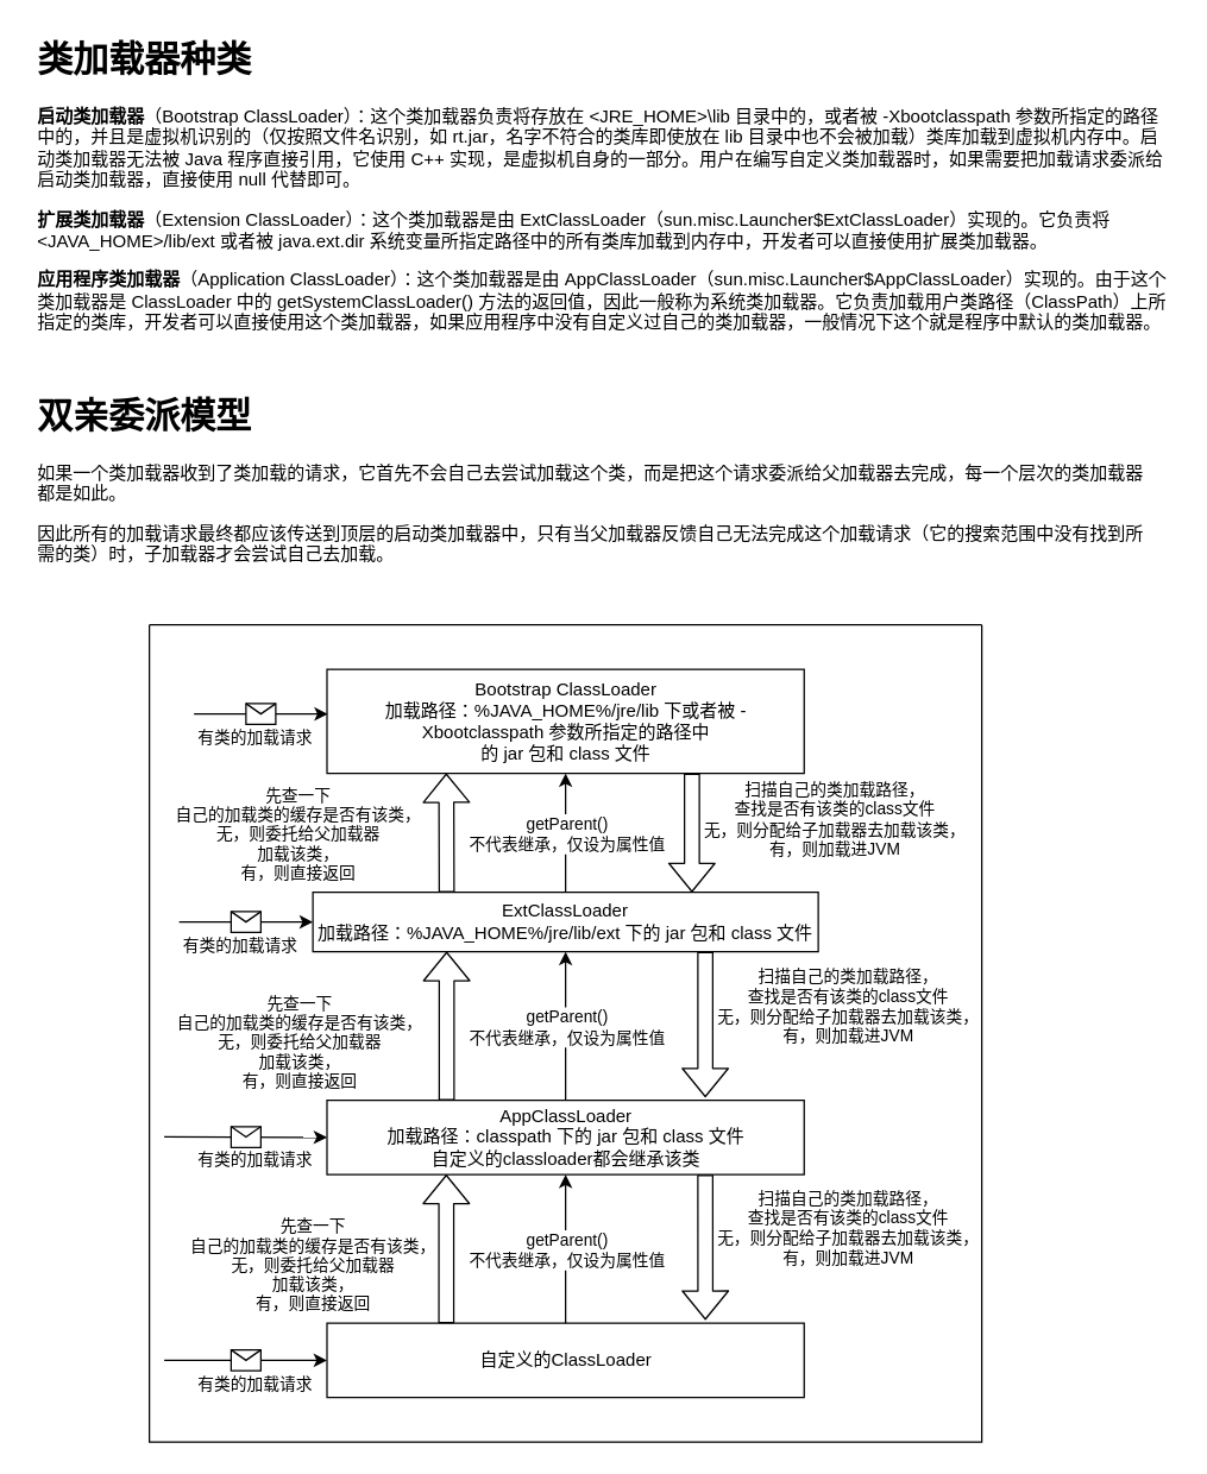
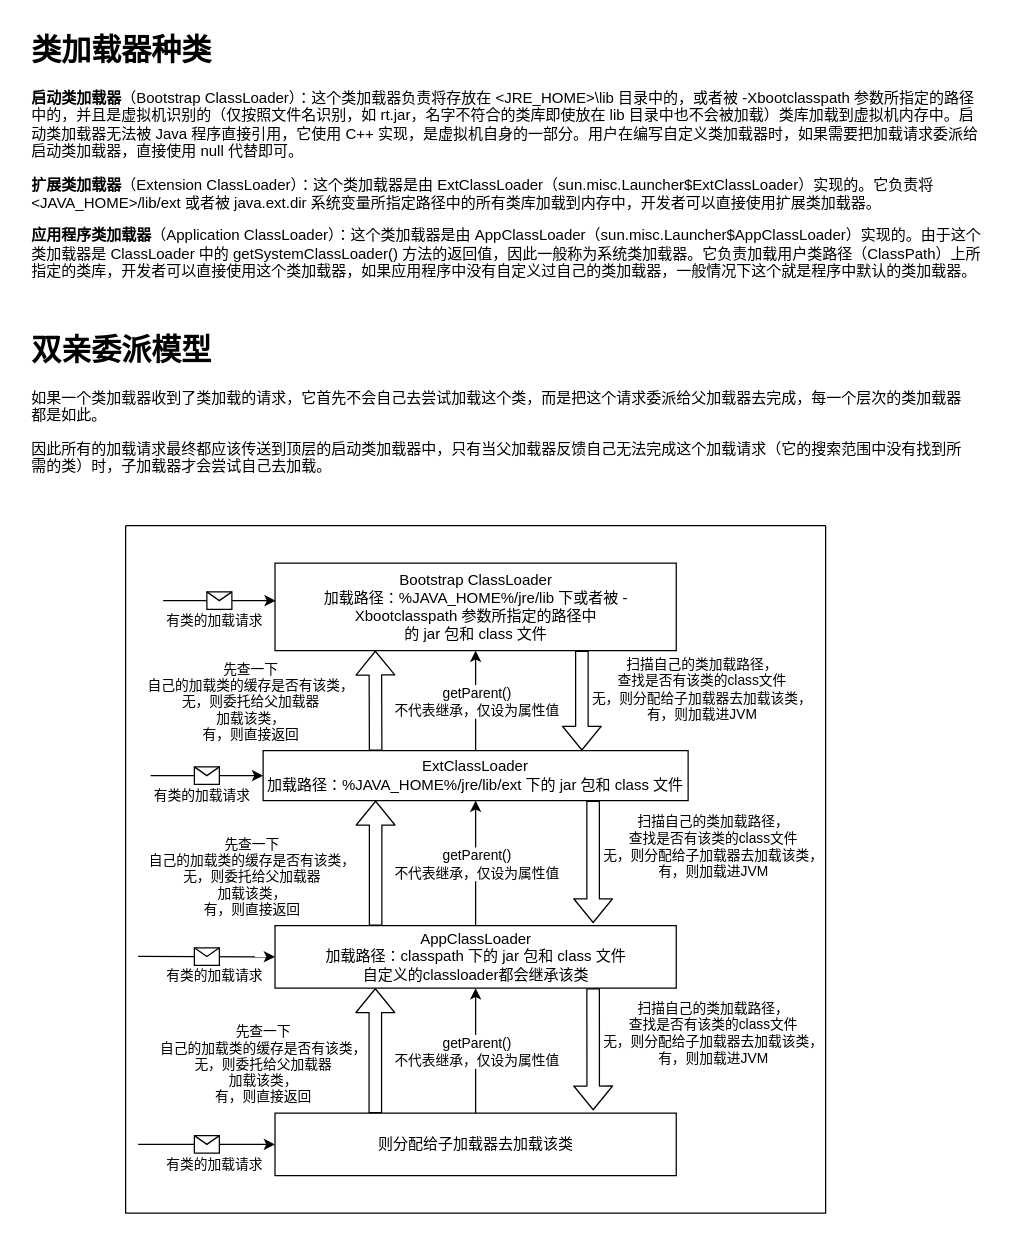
  <mxCell id="0" />
  <mxCell id="1" parent="0" />
  <mxCell id="2" value="&lt;h1&gt;类加载器种类&lt;/h1&gt;&lt;p&gt;&lt;b&gt;启动类加载器&lt;/b&gt;（Bootstrap ClassLoader）：这个类加载器负责将存放在 &amp;lt;JRE_HOME&amp;gt;\lib 目录中的，或者被 -Xbootclasspath 参数所指定的路径中的，并且是虚拟机识别的（仅按照文件名识别，如 rt.jar，名字不符合的类库即使放在 lib 目录中也不会被加载）类库加载到虚拟机内存中。启动类加载器无法被 Java 程序直接引用，它使用 C++ 实现，是虚拟机自身的一部分。用户在编写自定义类加载器时，如果需要把加载请求委派给启动类加载器，直接使用 null 代替即&lt;span&gt;可。&lt;/span&gt;&lt;/p&gt;&lt;p&gt;&lt;span&gt;&lt;b&gt;扩展类加载器&lt;/b&gt;（Extension ClassLoader）：这个类加载器是由 ExtClassLoader（sun.misc.Launcher$ExtClassLoader）实现的。它负责将 &amp;lt;JAVA_HOME&amp;gt;/lib/ext 或者被 java.ext.dir 系统变量所指定路径中的&lt;/span&gt;所有类库加载到内存中，开发者可以直接使用扩展类加载器。&lt;/p&gt;&lt;p&gt;&lt;b&gt;应用程序类加载器&lt;/b&gt;（Application ClassLoader）：这个类加载器是由 AppClassLoader（sun.misc.Launcher$AppClassLoader）实现的。由于这个类加载器是 ClassLoader 中的 getSystemClassLoader() 方法的返回值，因此一般称为系统类加载器。它负责加载用户类路径（ClassPath）上所指定的类库，开发者可以直接使用这个类加载器，如果应用程序中没有自定义过自己的类加载器，一般情况下这个就是程序中默认的类加载器。&lt;/p&gt;" style="text;html=1;strokeColor=none;fillColor=none;spacing=5;spacingTop=-20;whiteSpace=wrap;overflow=hidden;rounded=0;" vertex="1" parent="1"><mxGeometry x="20" y="20" width="770" height="230" as="geometry" /></mxCell>
  <mxCell id="3" value="" style="swimlane;startSize=0;" vertex="1" parent="1"><mxGeometry x="100" y="420" width="560" height="550" as="geometry"><mxRectangle x="160" y="80" width="50" height="40" as="alternateBounds" /></mxGeometry></mxCell>
  <mxCell id="4" value="Bootstrap ClassLoader&lt;br&gt;加载路径：%JAVA_HOME%/jre/lib 下&lt;span style=&quot;text-align: left&quot;&gt;或者被 -Xbootclasspath 参数所指定的路径中&lt;/span&gt;&lt;br&gt;的 jar 包和 class 文件" style="rounded=0;whiteSpace=wrap;html=1;" vertex="1" parent="3"><mxGeometry x="119.5" y="30" width="321" height="70" as="geometry" /></mxCell>
  <mxCell id="5" value="ExtClassLoader&lt;br&gt;加载路径：%JAVA_HOME%/jre/lib/ext 下的 jar 包和 class 文件" style="rounded=0;whiteSpace=wrap;html=1;" vertex="1" parent="3"><mxGeometry x="110" y="180" width="340" height="40" as="geometry" /></mxCell>
  <mxCell id="6" value="AppClassLoader&lt;br&gt;加载路径：classpath 下的 jar 包和 class 文件&lt;br&gt;自定义的classloader都会继承该类" style="rounded=0;whiteSpace=wrap;html=1;" vertex="1" parent="3"><mxGeometry x="119.5" y="320" width="321" height="50" as="geometry" /></mxCell>
  <mxCell id="7" value="" style="endArrow=classic;html=1;entryX=0.5;entryY=1;entryDx=0;entryDy=0;exitX=0.5;exitY=0;exitDx=0;exitDy=0;" edge="1" parent="3" source="5" target="4"><mxGeometry relative="1" as="geometry"><mxPoint x="270.5" y="160" as="sourcePoint" /><mxPoint x="340.5" y="244.5" as="targetPoint" /></mxGeometry></mxCell>
  <mxCell id="8" value="getParent()&lt;br&gt;不代表继承，仅设为属性值" style="edgeLabel;resizable=0;html=1;align=center;verticalAlign=middle;" connectable="0" vertex="1" parent="7"><mxGeometry relative="1" as="geometry" /></mxCell>
  <mxCell id="9" value="" style="endArrow=classic;html=1;entryX=0.5;entryY=1;entryDx=0;entryDy=0;exitX=0.5;exitY=0;exitDx=0;exitDy=0;" edge="1" parent="3" source="6" target="5"><mxGeometry relative="1" as="geometry"><mxPoint x="290.5" y="300" as="sourcePoint" /><mxPoint x="300" y="210" as="targetPoint" /></mxGeometry></mxCell>
  <mxCell id="10" value="getParent()&lt;br&gt;不代表继承，仅设为属性值" style="edgeLabel;resizable=0;html=1;align=center;verticalAlign=middle;" connectable="0" vertex="1" parent="9"><mxGeometry relative="1" as="geometry" /></mxCell>
- <mxCell id="11" value="自定义的ClassLoader" style="rounded=0;whiteSpace=wrap;html=1;" vertex="1" parent="3"><mxGeometry x="119.5" y="470" width="321" height="50" as="geometry" /></mxCell>
+ <mxCell id="11" value="则分配给子加载器去加载该类" style="rounded=0;whiteSpace=wrap;html=1;" vertex="1" parent="3"><mxGeometry x="119.5" y="470" width="321" height="50" as="geometry" /></mxCell>
  <mxCell id="12" value="" style="endArrow=classic;html=1;entryX=0.5;entryY=1;entryDx=0;entryDy=0;exitX=0.5;exitY=0;exitDx=0;exitDy=0;" edge="1" parent="3" source="11" target="6"><mxGeometry relative="1" as="geometry"><mxPoint x="279.5" y="450" as="sourcePoint" /><mxPoint x="279.5" y="350" as="targetPoint" /></mxGeometry></mxCell>
  <mxCell id="13" value="getParent()&lt;br&gt;不代表继承，仅设为属性值" style="edgeLabel;resizable=0;html=1;align=center;verticalAlign=middle;" connectable="0" vertex="1" parent="12"><mxGeometry relative="1" as="geometry" /></mxCell>
  <mxCell id="14" value="" style="endArrow=classic;html=1;entryX=0;entryY=0.5;entryDx=0;entryDy=0;" edge="1" parent="3" target="6"><mxGeometry relative="1" as="geometry"><mxPoint x="10" y="344.5" as="sourcePoint" /><mxPoint x="119.5" y="344.5" as="targetPoint" /></mxGeometry></mxCell>
  <mxCell id="15" value="" style="shape=message;html=1;outlineConnect=0;" vertex="1" parent="14"><mxGeometry width="20" height="14" relative="1" as="geometry"><mxPoint x="-10" y="-7" as="offset" /></mxGeometry></mxCell>
  <mxCell id="16" value="有类的加载请求" style="edgeLabel;html=1;align=center;verticalAlign=middle;resizable=0;points=[];horizontal=1;" vertex="1" connectable="0" parent="14"><mxGeometry x="-0.598" y="4" relative="1" as="geometry"><mxPoint x="38" y="19" as="offset" /></mxGeometry></mxCell>
  <mxCell id="17" value="" style="endArrow=classic;html=1;entryX=0;entryY=0.5;entryDx=0;entryDy=0;" edge="1" parent="3" target="5"><mxGeometry relative="1" as="geometry"><mxPoint x="20" y="200" as="sourcePoint" /><mxPoint x="110" y="199.5" as="targetPoint" /></mxGeometry></mxCell>
  <mxCell id="18" value="" style="shape=message;html=1;outlineConnect=0;" vertex="1" parent="17"><mxGeometry width="20" height="14" relative="1" as="geometry"><mxPoint x="-10" y="-7" as="offset" /></mxGeometry></mxCell>
  <mxCell id="19" value="有类的加载请求" style="edgeLabel;html=1;align=center;verticalAlign=middle;resizable=0;points=[];horizontal=1;" vertex="1" connectable="0" parent="17"><mxGeometry x="-0.598" y="4" relative="1" as="geometry"><mxPoint x="22" y="19" as="offset" /></mxGeometry></mxCell>
  <mxCell id="20" value="" style="shape=flexArrow;endArrow=classic;html=1;entryX=0.25;entryY=1;entryDx=0;entryDy=0;exitX=0.25;exitY=0;exitDx=0;exitDy=0;" edge="1" parent="3" source="11" target="6"><mxGeometry width="50" height="50" relative="1" as="geometry"><mxPoint x="160" y="450" as="sourcePoint" /><mxPoint x="210" y="400" as="targetPoint" /></mxGeometry></mxCell>
  <mxCell id="21" value="先查一下&lt;br&gt;自己的加载类的缓存是否有该类，&lt;br&gt;无，则委托给父加载器&lt;br&gt;加载该类，&lt;br&gt;有，则直接返回" style="edgeLabel;html=1;align=center;verticalAlign=middle;resizable=0;points=[];" vertex="1" connectable="0" parent="20"><mxGeometry x="0.28" relative="1" as="geometry"><mxPoint x="-90" y="24" as="offset" /></mxGeometry></mxCell>
  <mxCell id="22" value="" style="shape=flexArrow;endArrow=classic;html=1;entryX=0.75;entryY=0;entryDx=0;entryDy=0;" edge="1" parent="3" target="5"><mxGeometry width="50" height="50" relative="1" as="geometry"><mxPoint x="365" y="100" as="sourcePoint" /><mxPoint x="490" y="95" as="targetPoint" /></mxGeometry></mxCell>
  <mxCell id="23" value="扫描自己的类加载路径，&lt;br&gt;查找是否有该类的class文件&lt;br&gt;无，则分配给子加载器去加载该类，&lt;br&gt;有，则加载进JVM" style="edgeLabel;html=1;align=center;verticalAlign=middle;resizable=0;points=[];" vertex="1" connectable="0" parent="22"><mxGeometry x="-0.415" y="5" relative="1" as="geometry"><mxPoint x="90" y="7" as="offset" /></mxGeometry></mxCell>
  <mxCell id="24" value="&lt;h1&gt;双亲委派模型&lt;/h1&gt;&lt;p&gt;如果一个类加载器收到了类加载的请求，它首先不会自己去尝试加载这个类，而是把这个请求委派给父加载器去完成，每一个层次的类加载器都是如此。&lt;/p&gt;&lt;p&gt;因此所有的加载请求最终都应该传送到顶层的启动类加载器中，只有当父加载器反馈自己无法完成这个加载请求（它的搜索范围中没有找到所需的类）时，子加载器才会尝试自己去加载。&lt;/p&gt;" style="text;html=1;strokeColor=none;fillColor=none;spacing=5;spacingTop=-20;whiteSpace=wrap;overflow=hidden;rounded=0;" vertex="1" parent="1"><mxGeometry x="20" y="260" width="760" height="130" as="geometry" /></mxCell>
  <mxCell id="25" value="" style="endArrow=classic;html=1;entryX=0;entryY=0.5;entryDx=0;entryDy=0;" edge="1" parent="1" target="11"><mxGeometry relative="1" as="geometry"><mxPoint x="110" y="915" as="sourcePoint" /><mxPoint x="210" y="920" as="targetPoint" /></mxGeometry></mxCell>
  <mxCell id="26" value="" style="shape=message;html=1;outlineConnect=0;" vertex="1" parent="25"><mxGeometry width="20" height="14" relative="1" as="geometry"><mxPoint x="-10" y="-7" as="offset" /></mxGeometry></mxCell>
  <mxCell id="27" value="有类的加载请求" style="edgeLabel;html=1;align=center;verticalAlign=middle;resizable=0;points=[];horizontal=1;" vertex="1" connectable="0" parent="25"><mxGeometry x="-0.598" y="4" relative="1" as="geometry"><mxPoint x="38" y="19" as="offset" /></mxGeometry></mxCell>
  <mxCell id="28" value="" style="shape=flexArrow;endArrow=classic;html=1;entryX=0.25;entryY=1;entryDx=0;entryDy=0;exitX=0.25;exitY=0;exitDx=0;exitDy=0;" edge="1" parent="1"><mxGeometry width="50" height="50" relative="1" as="geometry"><mxPoint x="300" y="740" as="sourcePoint" /><mxPoint x="300" y="640" as="targetPoint" /></mxGeometry></mxCell>
  <mxCell id="29" value="先查一下&lt;br&gt;自己的加载类的缓存是否有该类，&lt;br&gt;无，则委托给父加载器&lt;br&gt;加载该类，&lt;br&gt;有，则直接返回" style="edgeLabel;html=1;align=center;verticalAlign=middle;resizable=0;points=[];" vertex="1" connectable="0" parent="28"><mxGeometry x="0.28" relative="1" as="geometry"><mxPoint x="-100" y="24" as="offset" /></mxGeometry></mxCell>
  <mxCell id="30" value="" style="shape=flexArrow;endArrow=classic;html=1;entryX=0.25;entryY=1;entryDx=0;entryDy=0;" edge="1" parent="1" target="4"><mxGeometry width="50" height="50" relative="1" as="geometry"><mxPoint x="300" y="600" as="sourcePoint" /><mxPoint x="300" y="515" as="targetPoint" /></mxGeometry></mxCell>
  <mxCell id="31" value="先查一下&lt;br&gt;自己的加载类的缓存是否有该类，&lt;br&gt;无，则委托给父加载器&lt;br&gt;加载该类，&lt;br&gt;有，则直接返回" style="edgeLabel;html=1;align=center;verticalAlign=middle;resizable=0;points=[];" vertex="1" connectable="0" parent="30"><mxGeometry x="0.28" relative="1" as="geometry"><mxPoint x="-100" y="11" as="offset" /></mxGeometry></mxCell>
  <mxCell id="32" value="" style="shape=flexArrow;endArrow=classic;html=1;" edge="1" parent="1"><mxGeometry width="50" height="50" relative="1" as="geometry"><mxPoint x="474" y="640" as="sourcePoint" /><mxPoint x="474" y="738" as="targetPoint" /></mxGeometry></mxCell>
  <mxCell id="33" value="扫描自己的类加载路径，&lt;br&gt;查找是否有该类的class文件&lt;br&gt;无，则分配给子加载器去加载该类，&lt;br&gt;有，则加载进JVM" style="edgeLabel;html=1;align=center;verticalAlign=middle;resizable=0;points=[];" vertex="1" connectable="0" parent="32"><mxGeometry x="-0.415" y="5" relative="1" as="geometry"><mxPoint x="90" y="7" as="offset" /></mxGeometry></mxCell>
  <mxCell id="34" value="" style="shape=flexArrow;endArrow=classic;html=1;entryX=0.793;entryY=-0.044;entryDx=0;entryDy=0;entryPerimeter=0;" edge="1" parent="1"><mxGeometry width="50" height="50" relative="1" as="geometry"><mxPoint x="474" y="790" as="sourcePoint" /><mxPoint x="474.053" y="887.8" as="targetPoint" /></mxGeometry></mxCell>
  <mxCell id="35" value="扫描自己的类加载路径，&lt;br&gt;查找是否有该类的class文件&lt;br&gt;无，则分配给子加载器去加载该类，&lt;br&gt;有，则加载进JVM" style="edgeLabel;html=1;align=center;verticalAlign=middle;resizable=0;points=[];" vertex="1" connectable="0" parent="34"><mxGeometry x="-0.415" y="5" relative="1" as="geometry"><mxPoint x="90" y="7" as="offset" /></mxGeometry></mxCell>
  <mxCell id="36" value="" style="endArrow=classic;html=1;entryX=0;entryY=0.5;entryDx=0;entryDy=0;" edge="1" parent="1"><mxGeometry relative="1" as="geometry"><mxPoint x="130" y="480" as="sourcePoint" /><mxPoint x="220" y="480" as="targetPoint" /></mxGeometry></mxCell>
  <mxCell id="37" value="" style="shape=message;html=1;outlineConnect=0;" vertex="1" parent="36"><mxGeometry width="20" height="14" relative="1" as="geometry"><mxPoint x="-10" y="-7" as="offset" /></mxGeometry></mxCell>
  <mxCell id="38" value="有类的加载请求" style="edgeLabel;html=1;align=center;verticalAlign=middle;resizable=0;points=[];horizontal=1;" vertex="1" connectable="0" parent="36"><mxGeometry x="-0.598" y="4" relative="1" as="geometry"><mxPoint x="22" y="19" as="offset" /></mxGeometry></mxCell>
